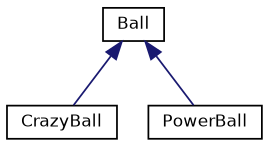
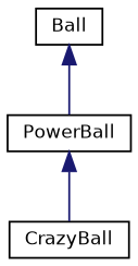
  digraph {
    rankdir=TB
    node [color=black fillcolor=white fontname=Helvetica fontsize=10 shape=record style=filled]
    edge [color=midnightblue dir=back fontname=Helvetica fontsize=10 labelfontname=Helvetica labelfontsize=10 style=solid]
    n1 [height=0.2 label=Ball width=0.4]
    n2 [height=0.2 label=CrazyBall width=0.4]
    n3 [height=0.2 label=PowerBall width=0.4]
-   n1 -> n2
+   n3 -> n2
    n1 -> n3
  }
